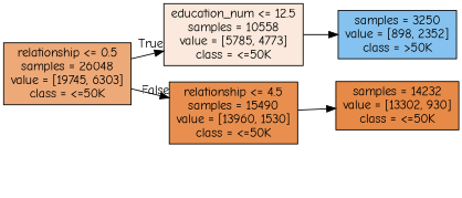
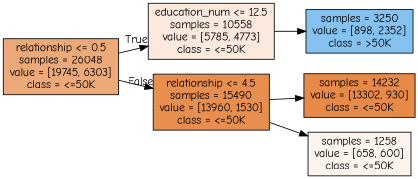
  digraph {
    fontname="Comic Neue"
    rankdir=LR
    node [color=black fontname="Comic Neue" shape=box style=filled]
    edge [fontname="Comic Neue"]
    n1 [fillcolor="#eda978" label="relationship <= 0.5\nsamples = 26048\nvalue = [19745, 6303]\nclass = <=50K"]
    n2 [fillcolor="#fae9dc" label="education_num <= 12.5\nsamples = 10558\nvalue = [5785, 4773]\nclass = <=50K"]
    n3 [fillcolor="#e88f4f" label="relationship <= 4.5\nsamples = 15490\nvalue = [13960, 1530]\nclass = <=50K"]
    n4 [fillcolor="#85c2ef" label="samples = 3250\nvalue = [898, 2352]\nclass = >50K"]
    n5 [fillcolor="#e78a47" label="samples = 14232\nvalue = [13302, 930]\nclass = <=50K"]
+   n6 [fillcolor="#fdf4ee" label="samples = 1258\nvalue = [658, 600]\nclass = <=50K"]
    n1 -> n2 [headlabel=True labelangle=45 labeldistance=2.5]
    n1 -> n3 [headlabel=False labelangle=-45 labeldistance=2.5]
    n2 -> n4
    n3 -> n5
+   n3 -> n6
  }
